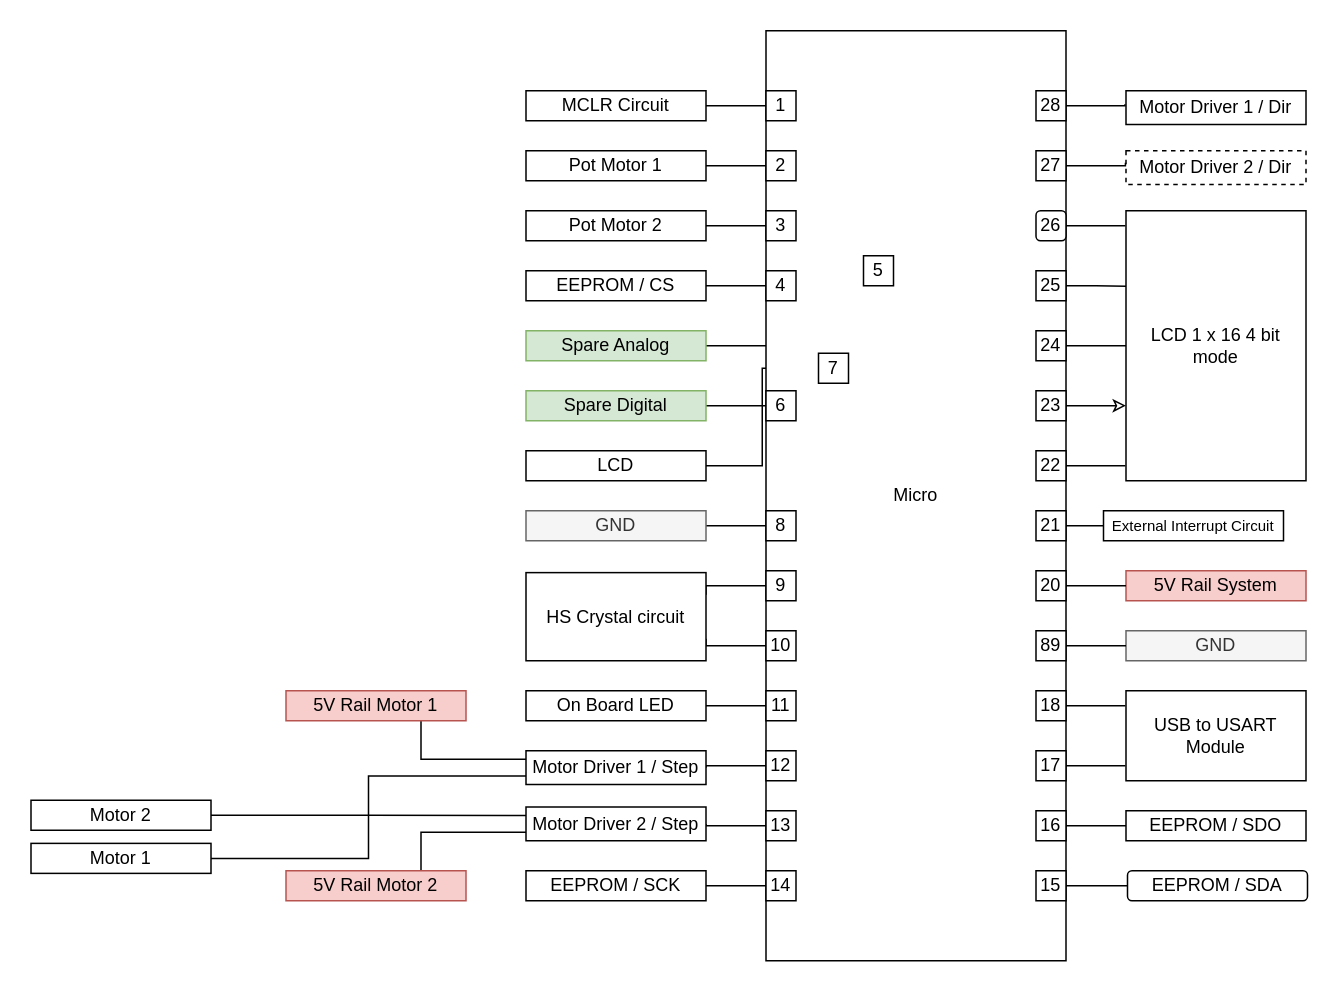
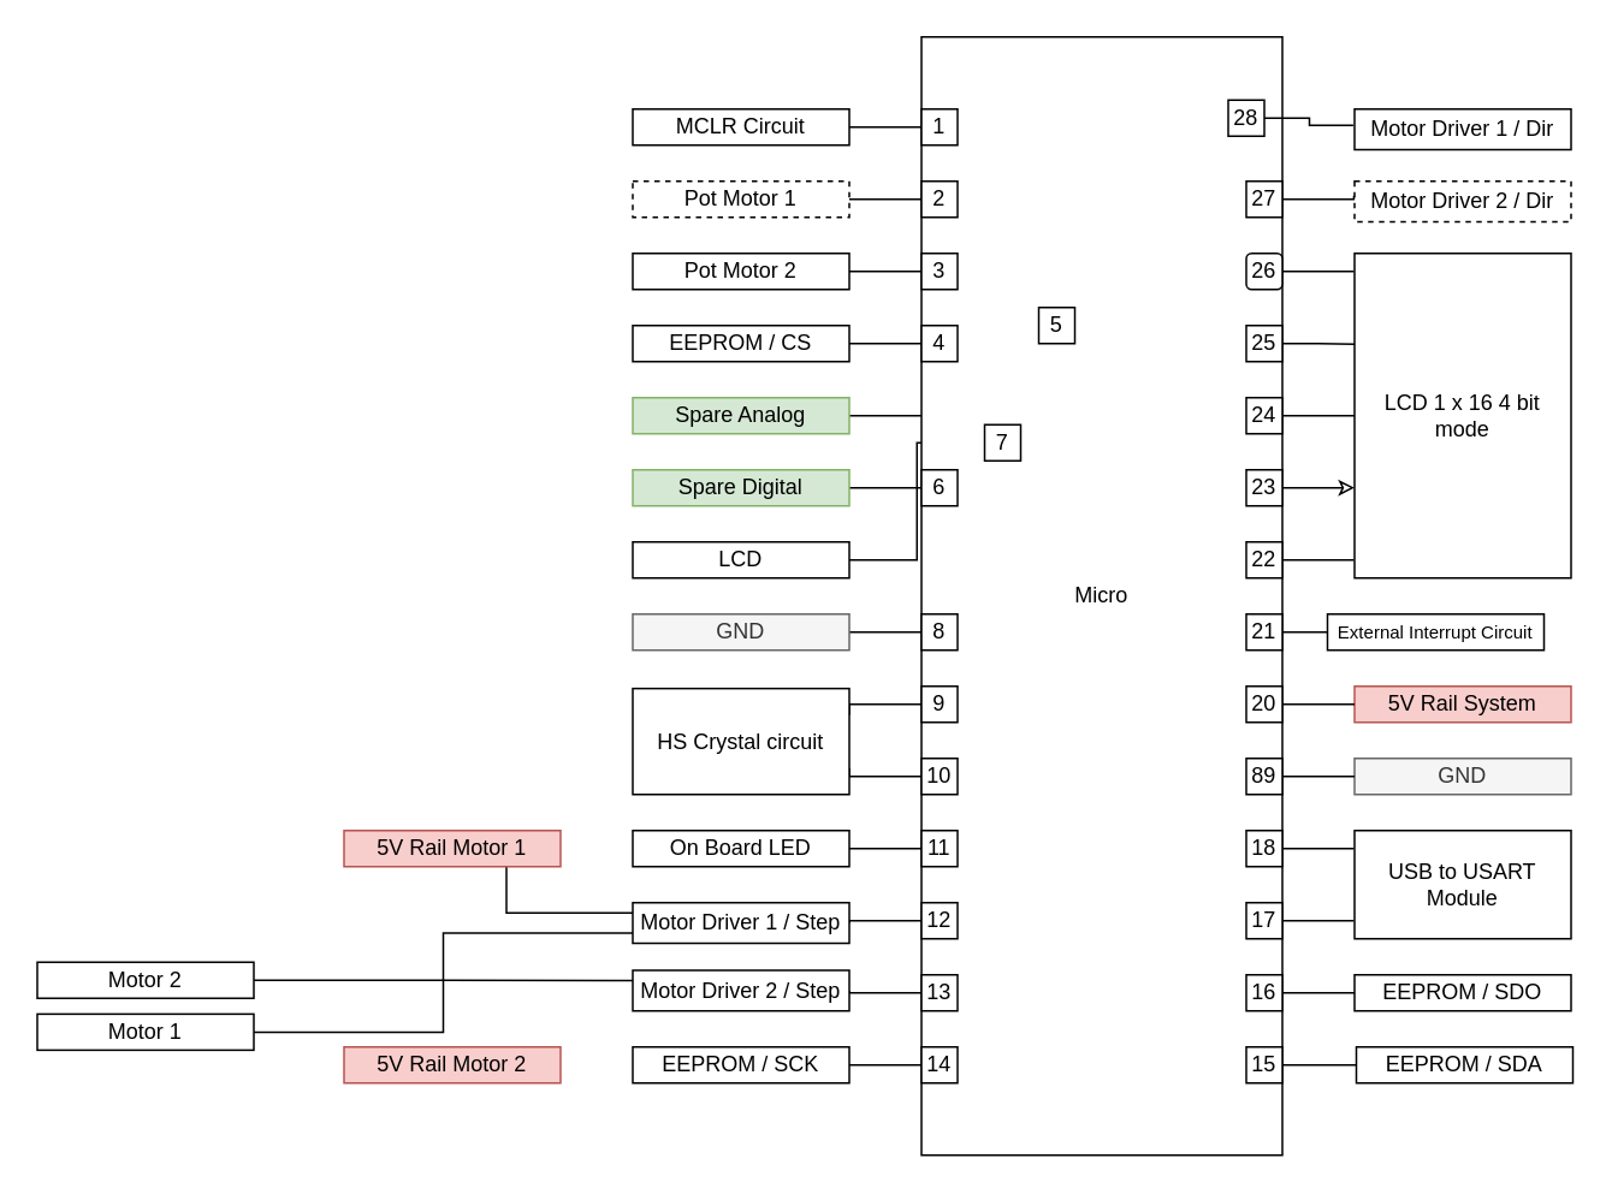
  <mxCell id="0" />
  <mxCell id="1" parent="0" />
  <mxCell id="2" style="edgeStyle=orthogonalEdgeStyle;rounded=0;orthogonalLoop=1;jettySize=auto;html=1;exitX=1;exitY=0.5;exitDx=0;exitDy=0;entryX=0;entryY=0.75;entryDx=0;entryDy=0;endArrow=none;endFill=0;fontSize=10;" edge="1" parent="1" source="3" target="7"><mxGeometry relative="1" as="geometry" /></mxCell>
  <mxCell id="3" value="Motor 1" style="rounded=0;whiteSpace=wrap;html=1;" vertex="1" parent="1"><mxGeometry x="20" y="561.75" width="120" height="20" as="geometry" /></mxCell>
  <mxCell id="4" style="edgeStyle=orthogonalEdgeStyle;rounded=0;orthogonalLoop=1;jettySize=auto;html=1;exitX=1;exitY=0.5;exitDx=0;exitDy=0;entryX=0;entryY=0.25;entryDx=0;entryDy=0;endArrow=none;endFill=0;fontSize=10;" edge="1" parent="1" source="5" target="29"><mxGeometry relative="1" as="geometry" /></mxCell>
  <mxCell id="5" value="Motor 2" style="rounded=0;whiteSpace=wrap;html=1;" vertex="1" parent="1"><mxGeometry x="20" y="533" width="120" height="20" as="geometry" /></mxCell>
  <mxCell id="6" style="edgeStyle=orthogonalEdgeStyle;rounded=0;orthogonalLoop=1;jettySize=auto;html=1;exitX=1;exitY=0.5;exitDx=0;exitDy=0;entryX=0;entryY=0.5;entryDx=0;entryDy=0;endArrow=none;endFill=0;fontSize=10;" edge="1" parent="1" source="7" target="57"><mxGeometry relative="1" as="geometry"><Array as="points"><mxPoint x="470" y="510" /></Array></mxGeometry></mxCell>
  <mxCell id="7" value="Motor Driver 1 / Step" style="rounded=0;whiteSpace=wrap;html=1;" vertex="1" parent="1"><mxGeometry x="350" y="500" width="120" height="22.5" as="geometry" /></mxCell>
  <mxCell id="8" value="5V Rail System" style="rounded=0;whiteSpace=wrap;html=1;fillColor=#f8cecc;strokeColor=#b85450;" vertex="1" parent="1"><mxGeometry x="750" y="380" width="120" height="20" as="geometry" /></mxCell>
  <mxCell id="9" style="edgeStyle=orthogonalEdgeStyle;rounded=0;orthogonalLoop=1;jettySize=auto;html=1;exitX=0.75;exitY=1;exitDx=0;exitDy=0;entryX=0;entryY=0.25;entryDx=0;entryDy=0;endArrow=none;endFill=0;fontSize=10;" edge="1" parent="1" source="10" target="7"><mxGeometry relative="1" as="geometry" /></mxCell>
  <mxCell id="10" value="5V Rail Motor 1" style="rounded=0;whiteSpace=wrap;html=1;fillColor=#f8cecc;strokeColor=#b85450;" vertex="1" parent="1"><mxGeometry x="190" y="460" width="120" height="20" as="geometry" /></mxCell>
- <mxCell id="11" style="edgeStyle=orthogonalEdgeStyle;rounded=0;orthogonalLoop=1;jettySize=auto;html=1;exitX=0.75;exitY=0;exitDx=0;exitDy=0;entryX=0;entryY=0.75;entryDx=0;entryDy=0;endArrow=none;endFill=0;fontSize=10;" edge="1" parent="1" source="12" target="29"><mxGeometry relative="1" as="geometry" /></mxCell>
  <mxCell id="12" value="5V Rail Motor 2" style="rounded=0;whiteSpace=wrap;html=1;fillColor=#f8cecc;strokeColor=#b85450;" vertex="1" parent="1"><mxGeometry x="190" y="580" width="120" height="20" as="geometry" /></mxCell>
  <mxCell id="13" value="USB to USART Module" style="rounded=0;whiteSpace=wrap;html=1;" vertex="1" parent="1"><mxGeometry x="750" y="460" width="120" height="60" as="geometry" /></mxCell>
  <mxCell id="14" value="LCD 1 x 16 4 bit mode" style="rounded=0;whiteSpace=wrap;html=1;" vertex="1" parent="1"><mxGeometry x="750" y="140" width="120" height="180" as="geometry" /></mxCell>
  <mxCell id="15" style="edgeStyle=orthogonalEdgeStyle;rounded=0;orthogonalLoop=1;jettySize=auto;html=1;exitX=1;exitY=0.5;exitDx=0;exitDy=0;entryX=0;entryY=0.5;entryDx=0;entryDy=0;endArrow=none;endFill=0;fontSize=10;" edge="1" parent="1" source="16" target="47"><mxGeometry relative="1" as="geometry" /></mxCell>
- <mxCell id="16" value="Pot Motor 1" style="rounded=0;whiteSpace=wrap;html=1;" vertex="1" parent="1"><mxGeometry x="350" y="100" width="120" height="20" as="geometry" /></mxCell>
+ <mxCell id="16" value="Pot Motor 1" style="rounded=0;whiteSpace=wrap;html=1;dashed=1;" vertex="1" parent="1"><mxGeometry x="350" y="100" width="120" height="20" as="geometry" /></mxCell>
  <mxCell id="17" style="edgeStyle=orthogonalEdgeStyle;rounded=0;orthogonalLoop=1;jettySize=auto;html=1;exitX=1;exitY=0.5;exitDx=0;exitDy=0;entryX=0;entryY=0.5;entryDx=0;entryDy=0;endArrow=none;endFill=0;fontSize=10;" edge="1" parent="1" source="18" target="48"><mxGeometry relative="1" as="geometry" /></mxCell>
  <mxCell id="18" value="Pot Motor 2" style="rounded=0;whiteSpace=wrap;html=1;" vertex="1" parent="1"><mxGeometry x="350" y="140" width="120" height="20" as="geometry" /></mxCell>
  <mxCell id="19" value="External Interrupt Circuit" style="rounded=0;whiteSpace=wrap;html=1;fontSize=10;" vertex="1" parent="1"><mxGeometry x="735" y="340" width="120" height="20" as="geometry" /></mxCell>
- <mxCell id="20" value="EEPROM / SDA" style="whiteSpace=wrap;html=1;rounded=1;" vertex="1" parent="1"><mxGeometry x="751" y="580" width="120" height="20" as="geometry" /></mxCell>
+ <mxCell id="20" value="EEPROM / SDA" style="rounded=0;whiteSpace=wrap;html=1;" vertex="1" parent="1"><mxGeometry x="751" y="580" width="120" height="20" as="geometry" /></mxCell>
  <mxCell id="21" style="edgeStyle=orthogonalEdgeStyle;rounded=0;orthogonalLoop=1;jettySize=auto;html=1;exitX=1;exitY=0.5;exitDx=0;exitDy=0;entryX=0;entryY=0.5;entryDx=0;entryDy=0;endArrow=none;endFill=0;fontSize=10;" edge="1" parent="1" source="22" target="56"><mxGeometry relative="1" as="geometry" /></mxCell>
  <mxCell id="22" value="On Board LED" style="rounded=0;whiteSpace=wrap;html=1;" vertex="1" parent="1"><mxGeometry x="350" y="460" width="120" height="20" as="geometry" /></mxCell>
  <mxCell id="23" value="EEPROM / SDO" style="rounded=0;whiteSpace=wrap;html=1;" vertex="1" parent="1"><mxGeometry x="750" y="540" width="120" height="20" as="geometry" /></mxCell>
  <mxCell id="24" style="edgeStyle=orthogonalEdgeStyle;rounded=0;orthogonalLoop=1;jettySize=auto;html=1;exitX=1;exitY=0.5;exitDx=0;exitDy=0;entryX=0;entryY=0.5;entryDx=0;entryDy=0;endArrow=none;endFill=0;fontSize=10;" edge="1" parent="1" source="25" target="59"><mxGeometry relative="1" as="geometry" /></mxCell>
  <mxCell id="25" value="EEPROM / SCK" style="rounded=0;whiteSpace=wrap;html=1;" vertex="1" parent="1"><mxGeometry x="350" y="580" width="120" height="20" as="geometry" /></mxCell>
  <mxCell id="26" style="edgeStyle=orthogonalEdgeStyle;rounded=0;orthogonalLoop=1;jettySize=auto;html=1;exitX=1;exitY=0.5;exitDx=0;exitDy=0;entryX=0;entryY=0.5;entryDx=0;entryDy=0;endArrow=none;endFill=0;fontSize=10;" edge="1" parent="1" source="27" target="52"><mxGeometry relative="1" as="geometry" /></mxCell>
  <mxCell id="27" value="LCD" style="rounded=0;whiteSpace=wrap;html=1;" vertex="1" parent="1"><mxGeometry x="350" y="300" width="120" height="20" as="geometry" /></mxCell>
  <mxCell id="28" style="edgeStyle=orthogonalEdgeStyle;rounded=0;orthogonalLoop=1;jettySize=auto;html=1;exitX=1;exitY=0.5;exitDx=0;exitDy=0;entryX=0;entryY=0.5;entryDx=0;entryDy=0;endArrow=none;endFill=0;fontSize=10;" edge="1" parent="1" source="29" target="58"><mxGeometry relative="1" as="geometry"><Array as="points"><mxPoint x="470" y="550" /></Array></mxGeometry></mxCell>
  <mxCell id="29" value="Motor Driver 2 / Step" style="rounded=0;whiteSpace=wrap;html=1;" vertex="1" parent="1"><mxGeometry x="350" y="537.5" width="120" height="22.5" as="geometry" /></mxCell>
  <mxCell id="30" value="Motor Driver 1 / Dir" style="rounded=0;whiteSpace=wrap;html=1;" vertex="1" parent="1"><mxGeometry x="750" y="60" width="120" height="22.5" as="geometry" /></mxCell>
  <mxCell id="31" value="Motor Driver 2 / Dir" style="rounded=0;whiteSpace=wrap;html=1;dashed=1;" vertex="1" parent="1"><mxGeometry x="750" y="100" width="120" height="22.5" as="geometry" /></mxCell>
  <mxCell id="32" value="GND" style="rounded=0;whiteSpace=wrap;html=1;fillColor=#f5f5f5;strokeColor=#666666;fontColor=#333333;" vertex="1" parent="1"><mxGeometry x="750" y="420" width="120" height="20" as="geometry" /></mxCell>
  <mxCell id="33" style="edgeStyle=orthogonalEdgeStyle;rounded=0;orthogonalLoop=1;jettySize=auto;html=1;exitX=1;exitY=0.5;exitDx=0;exitDy=0;entryX=0;entryY=0.5;entryDx=0;entryDy=0;endArrow=none;endFill=0;fontSize=10;" edge="1" parent="1" source="34" target="53"><mxGeometry relative="1" as="geometry" /></mxCell>
  <mxCell id="34" value="GND" style="rounded=0;whiteSpace=wrap;html=1;fillColor=#f5f5f5;strokeColor=#666666;fontColor=#333333;" vertex="1" parent="1"><mxGeometry x="350" y="340" width="120" height="20" as="geometry" /></mxCell>
  <mxCell id="35" style="edgeStyle=orthogonalEdgeStyle;rounded=0;orthogonalLoop=1;jettySize=auto;html=1;exitX=1;exitY=0.25;exitDx=0;exitDy=0;entryX=0;entryY=0.5;entryDx=0;entryDy=0;endArrow=none;endFill=0;fontSize=10;" edge="1" parent="1" source="37" target="54"><mxGeometry relative="1" as="geometry"><Array as="points"><mxPoint x="470" y="390" /></Array></mxGeometry></mxCell>
  <mxCell id="36" style="edgeStyle=orthogonalEdgeStyle;rounded=0;orthogonalLoop=1;jettySize=auto;html=1;exitX=1;exitY=0.75;exitDx=0;exitDy=0;entryX=0;entryY=0.5;entryDx=0;entryDy=0;endArrow=none;endFill=0;fontSize=10;" edge="1" parent="1" source="37" target="55"><mxGeometry relative="1" as="geometry"><Array as="points"><mxPoint x="470" y="430" /></Array></mxGeometry></mxCell>
  <mxCell id="37" value="HS Crystal circuit" style="rounded=0;whiteSpace=wrap;html=1;" vertex="1" parent="1"><mxGeometry x="350" y="381.25" width="120" height="58.75" as="geometry" /></mxCell>
  <mxCell id="38" style="edgeStyle=orthogonalEdgeStyle;rounded=0;orthogonalLoop=1;jettySize=auto;html=1;exitX=1;exitY=0.5;exitDx=0;exitDy=0;entryX=0;entryY=0.5;entryDx=0;entryDy=0;endArrow=none;endFill=0;fontSize=10;" edge="1" parent="1" source="39" target="49"><mxGeometry relative="1" as="geometry" /></mxCell>
  <mxCell id="39" value="EEPROM / CS" style="rounded=0;whiteSpace=wrap;html=1;" vertex="1" parent="1"><mxGeometry x="350" y="180" width="120" height="20" as="geometry" /></mxCell>
  <mxCell id="40" style="edgeStyle=orthogonalEdgeStyle;rounded=0;orthogonalLoop=1;jettySize=auto;html=1;exitX=1;exitY=0.5;exitDx=0;exitDy=0;entryX=0;entryY=0.5;entryDx=0;entryDy=0;endArrow=none;endFill=0;fontSize=10;" edge="1" parent="1" source="41" target="50"><mxGeometry relative="1" as="geometry" /></mxCell>
  <mxCell id="41" value="Spare Analog" style="rounded=0;whiteSpace=wrap;html=1;fillColor=#d5e8d4;strokeColor=#82b366;" vertex="1" parent="1"><mxGeometry x="350" y="220" width="120" height="20" as="geometry" /></mxCell>
  <mxCell id="42" style="edgeStyle=orthogonalEdgeStyle;rounded=0;orthogonalLoop=1;jettySize=auto;html=1;exitX=1;exitY=0.5;exitDx=0;exitDy=0;entryX=0;entryY=0.5;entryDx=0;entryDy=0;endArrow=none;endFill=0;fontSize=10;" edge="1" parent="1" source="43" target="51"><mxGeometry relative="1" as="geometry" /></mxCell>
  <mxCell id="43" value="Spare Digital" style="rounded=0;whiteSpace=wrap;html=1;fillColor=#d5e8d4;strokeColor=#82b366;" vertex="1" parent="1"><mxGeometry x="350" y="260" width="120" height="20" as="geometry" /></mxCell>
  <mxCell id="44" value="" style="group" vertex="1" connectable="0" parent="1"><mxGeometry x="510" width="200" height="620" as="geometry" y="20" /></mxCell>
  <mxCell id="45" value="Micro" style="rounded=0;whiteSpace=wrap;html=1;" vertex="1" parent="44"><mxGeometry width="200" height="620" as="geometry" /></mxCell>
  <mxCell id="46" value="1" style="whiteSpace=wrap;html=1;aspect=fixed;" vertex="1" parent="44"><mxGeometry y="40" width="20" height="20" as="geometry" /></mxCell>
  <mxCell id="47" value="2" style="whiteSpace=wrap;html=1;aspect=fixed;" vertex="1" parent="44"><mxGeometry y="80" width="20" height="20" as="geometry" /></mxCell>
  <mxCell id="48" value="3" style="whiteSpace=wrap;html=1;aspect=fixed;" vertex="1" parent="44"><mxGeometry y="120" width="20" height="20" as="geometry" /></mxCell>
  <mxCell id="49" value="4" style="whiteSpace=wrap;html=1;aspect=fixed;" vertex="1" parent="44"><mxGeometry y="160" width="20" height="20" as="geometry" /></mxCell>
  <mxCell id="50" value="5" style="whiteSpace=wrap;html=1;aspect=fixed;" vertex="1" parent="44"><mxGeometry x="65" y="150" width="20" height="20" as="geometry" /></mxCell>
  <mxCell id="51" value="6" style="whiteSpace=wrap;html=1;aspect=fixed;" vertex="1" parent="44"><mxGeometry y="240" width="20" height="20" as="geometry" /></mxCell>
  <mxCell id="52" value="7" style="whiteSpace=wrap;html=1;aspect=fixed;" vertex="1" parent="44"><mxGeometry x="35" y="215" width="20" height="20" as="geometry" /></mxCell>
  <mxCell id="53" value="8" style="whiteSpace=wrap;html=1;aspect=fixed;" vertex="1" parent="44"><mxGeometry y="320" width="20" height="20" as="geometry" /></mxCell>
  <mxCell id="54" value="9" style="whiteSpace=wrap;html=1;aspect=fixed;" vertex="1" parent="44"><mxGeometry y="360" width="20" height="20" as="geometry" /></mxCell>
  <mxCell id="55" value="10" style="whiteSpace=wrap;html=1;aspect=fixed;" vertex="1" parent="44"><mxGeometry y="400" width="20" height="20" as="geometry" /></mxCell>
  <mxCell id="56" value="11" style="whiteSpace=wrap;html=1;aspect=fixed;" vertex="1" parent="44"><mxGeometry y="440" width="20" height="20" as="geometry" /></mxCell>
  <mxCell id="57" value="12" style="whiteSpace=wrap;html=1;aspect=fixed;" vertex="1" parent="44"><mxGeometry y="480" width="20" height="20" as="geometry" /></mxCell>
  <mxCell id="58" value="13" style="whiteSpace=wrap;html=1;aspect=fixed;" vertex="1" parent="44"><mxGeometry y="520" width="20" height="20" as="geometry" /></mxCell>
  <mxCell id="59" value="14" style="whiteSpace=wrap;html=1;aspect=fixed;" vertex="1" parent="44"><mxGeometry y="560" width="20" height="20" as="geometry" /></mxCell>
- <mxCell id="60" value="28" style="whiteSpace=wrap;html=1;aspect=fixed;" vertex="1" parent="44"><mxGeometry x="180" y="40" width="20" height="20" as="geometry" /></mxCell>
+ <mxCell id="60" value="28" style="whiteSpace=wrap;html=1;aspect=fixed;" vertex="1" parent="44"><mxGeometry x="170" y="35" width="20" height="20" as="geometry" /></mxCell>
  <mxCell id="61" value="27" style="whiteSpace=wrap;html=1;aspect=fixed;" vertex="1" parent="44"><mxGeometry x="180" y="80" width="20" height="20" as="geometry" /></mxCell>
  <mxCell id="62" value="26" style="whiteSpace=wrap;html=1;aspect=fixed;rounded=1;" vertex="1" parent="44"><mxGeometry x="180" y="120" width="20" height="20" as="geometry" /></mxCell>
  <mxCell id="63" value="25" style="whiteSpace=wrap;html=1;aspect=fixed;" vertex="1" parent="44"><mxGeometry x="180" y="160" width="20" height="20" as="geometry" /></mxCell>
  <mxCell id="64" value="24" style="whiteSpace=wrap;html=1;aspect=fixed;" vertex="1" parent="44"><mxGeometry x="180" y="200" width="20" height="20" as="geometry" /></mxCell>
  <mxCell id="65" value="23" style="whiteSpace=wrap;html=1;aspect=fixed;" vertex="1" parent="44"><mxGeometry x="180" y="240" width="20" height="20" as="geometry" /></mxCell>
  <mxCell id="66" value="22" style="whiteSpace=wrap;html=1;aspect=fixed;" vertex="1" parent="44"><mxGeometry x="180" y="280" width="20" height="20" as="geometry" /></mxCell>
  <mxCell id="67" value="21" style="whiteSpace=wrap;html=1;aspect=fixed;" vertex="1" parent="44"><mxGeometry x="180" y="320" width="20" height="20" as="geometry" /></mxCell>
  <mxCell id="68" value="20" style="whiteSpace=wrap;html=1;aspect=fixed;" vertex="1" parent="44"><mxGeometry x="180" y="360" width="20" height="20" as="geometry" /></mxCell>
  <mxCell id="69" value="89" style="whiteSpace=wrap;html=1;aspect=fixed;" vertex="1" parent="44"><mxGeometry x="180" y="400" width="20" height="20" as="geometry" /></mxCell>
  <mxCell id="70" value="18" style="whiteSpace=wrap;html=1;aspect=fixed;" vertex="1" parent="44"><mxGeometry x="180" y="440" width="20" height="20" as="geometry" /></mxCell>
  <mxCell id="71" value="17" style="whiteSpace=wrap;html=1;aspect=fixed;" vertex="1" parent="44"><mxGeometry x="180" y="480" width="20" height="20" as="geometry" /></mxCell>
  <mxCell id="72" value="16" style="whiteSpace=wrap;html=1;aspect=fixed;" vertex="1" parent="44"><mxGeometry x="180" y="520" width="20" height="20" as="geometry" /></mxCell>
  <mxCell id="73" value="15" style="whiteSpace=wrap;html=1;aspect=fixed;" vertex="1" parent="44"><mxGeometry x="180" y="560" width="20" height="20" as="geometry" /></mxCell>
  <mxCell id="74" style="edgeStyle=orthogonalEdgeStyle;rounded=0;orthogonalLoop=1;jettySize=auto;html=1;exitX=1;exitY=0.5;exitDx=0;exitDy=0;entryX=0;entryY=0.5;entryDx=0;entryDy=0;endArrow=none;endFill=0;fontSize=10;" edge="1" parent="1" source="75" target="46"><mxGeometry relative="1" as="geometry" /></mxCell>
  <mxCell id="75" value="MCLR Circuit" style="rounded=0;whiteSpace=wrap;html=1;" vertex="1" parent="1"><mxGeometry x="350" y="60" width="120" height="20" as="geometry" /></mxCell>
  <mxCell id="76" style="edgeStyle=orthogonalEdgeStyle;rounded=0;orthogonalLoop=1;jettySize=auto;html=1;exitX=1;exitY=0.5;exitDx=0;exitDy=0;entryX=0;entryY=0.5;entryDx=0;entryDy=0;endArrow=none;endFill=0;fontSize=10;" edge="1" parent="1" source="73" target="20"><mxGeometry relative="1" as="geometry" /></mxCell>
  <mxCell id="77" style="edgeStyle=orthogonalEdgeStyle;rounded=0;orthogonalLoop=1;jettySize=auto;html=1;exitX=1;exitY=0.5;exitDx=0;exitDy=0;entryX=0;entryY=0.5;entryDx=0;entryDy=0;endArrow=none;endFill=0;fontSize=10;" edge="1" parent="1" source="72" target="23"><mxGeometry relative="1" as="geometry" /></mxCell>
  <mxCell id="78" style="edgeStyle=orthogonalEdgeStyle;rounded=0;orthogonalLoop=1;jettySize=auto;html=1;exitX=1;exitY=0.5;exitDx=0;exitDy=0;entryX=-0.003;entryY=0.839;entryDx=0;entryDy=0;entryPerimeter=0;endArrow=none;endFill=0;fontSize=10;" edge="1" parent="1" source="71" target="13"><mxGeometry relative="1" as="geometry" /></mxCell>
  <mxCell id="79" style="edgeStyle=orthogonalEdgeStyle;rounded=0;orthogonalLoop=1;jettySize=auto;html=1;exitX=1;exitY=0.5;exitDx=0;exitDy=0;entryX=-0.003;entryY=0.156;entryDx=0;entryDy=0;entryPerimeter=0;endArrow=none;endFill=0;fontSize=10;" edge="1" parent="1" source="70" target="13"><mxGeometry relative="1" as="geometry" /></mxCell>
  <mxCell id="80" style="edgeStyle=orthogonalEdgeStyle;rounded=0;orthogonalLoop=1;jettySize=auto;html=1;exitX=1;exitY=0.5;exitDx=0;exitDy=0;entryX=0;entryY=0.5;entryDx=0;entryDy=0;endArrow=none;endFill=0;fontSize=10;" edge="1" parent="1" source="69" target="32"><mxGeometry relative="1" as="geometry" /></mxCell>
  <mxCell id="81" style="edgeStyle=orthogonalEdgeStyle;rounded=0;orthogonalLoop=1;jettySize=auto;html=1;exitX=1;exitY=0.5;exitDx=0;exitDy=0;entryX=0;entryY=0.5;entryDx=0;entryDy=0;endArrow=none;endFill=0;fontSize=10;" edge="1" parent="1" source="68" target="8"><mxGeometry relative="1" as="geometry" /></mxCell>
  <mxCell id="82" style="edgeStyle=orthogonalEdgeStyle;rounded=0;orthogonalLoop=1;jettySize=auto;html=1;exitX=1;exitY=0.5;exitDx=0;exitDy=0;entryX=0;entryY=0.5;entryDx=0;entryDy=0;endArrow=none;endFill=0;fontSize=10;" edge="1" parent="1" source="67" target="19"><mxGeometry relative="1" as="geometry" /></mxCell>
  <mxCell id="83" style="edgeStyle=orthogonalEdgeStyle;rounded=0;orthogonalLoop=1;jettySize=auto;html=1;exitX=1;exitY=0.5;exitDx=0;exitDy=0;entryX=-0.003;entryY=0.946;entryDx=0;entryDy=0;entryPerimeter=0;endArrow=none;endFill=0;fontSize=10;" edge="1" parent="1" source="66" target="14"><mxGeometry relative="1" as="geometry" /></mxCell>
  <mxCell id="84" style="edgeStyle=orthogonalEdgeStyle;rounded=0;orthogonalLoop=1;jettySize=auto;html=1;exitX=1;exitY=0.5;exitDx=0;exitDy=0;entryX=0;entryY=0.722;entryDx=0;entryDy=0;entryPerimeter=0;endArrow=classic;endFill=0;fontSize=10;" edge="1" parent="1" source="65" target="14"><mxGeometry relative="1" as="geometry" /></mxCell>
  <mxCell id="85" style="edgeStyle=orthogonalEdgeStyle;rounded=0;orthogonalLoop=1;jettySize=auto;html=1;exitX=1;exitY=0.5;exitDx=0;exitDy=0;entryX=0;entryY=0.5;entryDx=0;entryDy=0;endArrow=none;endFill=0;fontSize=10;" edge="1" parent="1" source="64" target="14"><mxGeometry relative="1" as="geometry" /></mxCell>
  <mxCell id="86" style="edgeStyle=orthogonalEdgeStyle;rounded=0;orthogonalLoop=1;jettySize=auto;html=1;exitX=1;exitY=0.5;exitDx=0;exitDy=0;entryX=0;entryY=0.28;entryDx=0;entryDy=0;entryPerimeter=0;endArrow=none;endFill=0;fontSize=10;" edge="1" parent="1" source="63" target="14"><mxGeometry relative="1" as="geometry" /></mxCell>
  <mxCell id="87" style="edgeStyle=orthogonalEdgeStyle;rounded=0;orthogonalLoop=1;jettySize=auto;html=1;exitX=1;exitY=0.5;exitDx=0;exitDy=0;entryX=-0.003;entryY=0.057;entryDx=0;entryDy=0;entryPerimeter=0;endArrow=none;endFill=0;fontSize=10;" edge="1" parent="1" source="62" target="14"><mxGeometry relative="1" as="geometry" /></mxCell>
  <mxCell id="88" style="edgeStyle=orthogonalEdgeStyle;rounded=0;orthogonalLoop=1;jettySize=auto;html=1;exitX=1;exitY=0.5;exitDx=0;exitDy=0;entryX=-0.003;entryY=0.356;entryDx=0;entryDy=0;entryPerimeter=0;endArrow=none;endFill=0;fontSize=10;" edge="1" parent="1" source="61" target="31"><mxGeometry relative="1" as="geometry" /></mxCell>
  <mxCell id="89" style="edgeStyle=orthogonalEdgeStyle;rounded=0;orthogonalLoop=1;jettySize=auto;html=1;exitX=1;exitY=0.5;exitDx=0;exitDy=0;entryX=-0.006;entryY=0.4;entryDx=0;entryDy=0;entryPerimeter=0;endArrow=none;endFill=0;fontSize=10;" edge="1" parent="1" source="60" target="30"><mxGeometry relative="1" as="geometry" /></mxCell>
